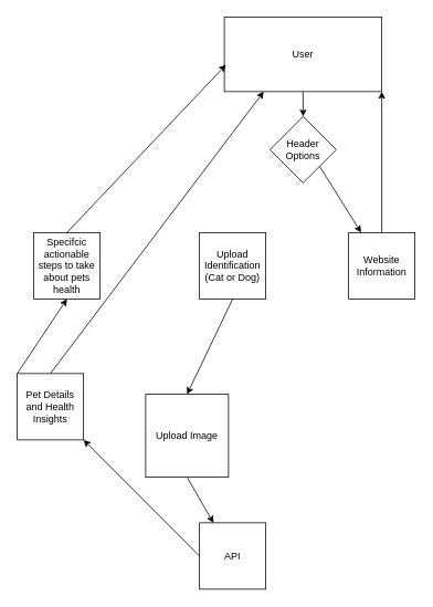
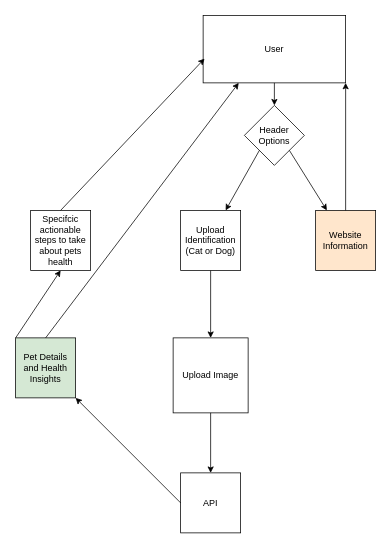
  <mxCell id="0" />
  <mxCell id="1" parent="0" />
- <mxCell id="2" value="Upload Image" style="whiteSpace=wrap;html=1;aspect=fixed;" vertex="1" parent="1"><mxGeometry x="175" y="475" width="100" height="100" as="geometry" /></mxCell>
+ <mxCell id="2" value="Upload Image" style="whiteSpace=wrap;html=1;aspect=fixed;" vertex="1" parent="1"><mxGeometry x="230" y="450" width="100" height="100" as="geometry" /></mxCell>
  <mxCell id="3" value="User" style="rounded=0;whiteSpace=wrap;html=1;" vertex="1" parent="1"><mxGeometry x="270" y="20" width="190" height="90" as="geometry" /></mxCell>
  <mxCell id="4" value="" style="endArrow=classic;html=1;rounded=0;entryX=0.5;entryY=0;entryDx=0;entryDy=0;exitX=0.5;exitY=1;exitDx=0;exitDy=0;" edge="1" parent="1" source="15" target="2"><mxGeometry width="50" height="50" relative="1" as="geometry"><mxPoint x="310" y="350" as="sourcePoint" /><mxPoint x="560" y="380" as="targetPoint" /><Array as="points" /></mxGeometry></mxCell>
  <mxCell id="5" value="API" style="whiteSpace=wrap;html=1;aspect=fixed;" vertex="1" parent="1"><mxGeometry x="240" y="630" width="80" height="80" as="geometry" /></mxCell>
  <mxCell id="6" value="" style="endArrow=classic;html=1;rounded=0;exitX=0.5;exitY=1;exitDx=0;exitDy=0;" edge="1" parent="1" source="2" target="5"><mxGeometry width="50" height="50" relative="1" as="geometry"><mxPoint x="510" y="720" as="sourcePoint" /><mxPoint x="560" y="670" as="targetPoint" /></mxGeometry></mxCell>
- <mxCell id="7" value="Pet Details and Health Insights" style="whiteSpace=wrap;html=1;aspect=fixed;" vertex="1" parent="1"><mxGeometry x="20" y="450" width="80" height="80" as="geometry" /></mxCell>
+ <mxCell id="7" value="Pet Details and Health Insights" style="whiteSpace=wrap;html=1;aspect=fixed;fillColor=#d5e8d4;" vertex="1" parent="1"><mxGeometry x="20" y="450" width="80" height="80" as="geometry" /></mxCell>
  <mxCell id="8" value="" style="endArrow=classic;html=1;rounded=0;exitX=0;exitY=0.5;exitDx=0;exitDy=0;" edge="1" parent="1" source="5" target="7"><mxGeometry width="50" height="50" relative="1" as="geometry"><mxPoint x="240" y="450" as="sourcePoint" /><mxPoint x="560" y="670" as="targetPoint" /></mxGeometry></mxCell>
  <mxCell id="9" value="" style="endArrow=classic;html=1;rounded=0;exitX=0.5;exitY=0;exitDx=0;exitDy=0;entryX=0.25;entryY=1;entryDx=0;entryDy=0;" edge="1" parent="1" source="7" target="3"><mxGeometry width="50" height="50" relative="1" as="geometry"><mxPoint x="510" y="720" as="sourcePoint" /><mxPoint x="560" y="670" as="targetPoint" /></mxGeometry></mxCell>
  <mxCell id="10" value="" style="endArrow=classic;html=1;rounded=0;exitX=0.5;exitY=1;exitDx=0;exitDy=0;entryX=0.5;entryY=0;entryDx=0;entryDy=0;" edge="1" parent="1" source="3" target="11"><mxGeometry width="50" height="50" relative="1" as="geometry"><mxPoint x="510" y="520" as="sourcePoint" /><mxPoint x="500" y="306.187" as="targetPoint" /></mxGeometry></mxCell>
  <mxCell id="11" value="Header Options" style="rhombus;whiteSpace=wrap;html=1;aspect=fixed;" vertex="1" parent="1"><mxGeometry x="325" y="140" width="80" height="80" as="geometry" /></mxCell>
- <mxCell id="12" value="Website Information" style="whiteSpace=wrap;html=1;aspect=fixed;" vertex="1" parent="1"><mxGeometry x="420" y="280" width="80" height="80" as="geometry" /></mxCell>
+ <mxCell id="12" value="Website Information" style="whiteSpace=wrap;html=1;aspect=fixed;fillColor=#ffe6cc;" vertex="1" parent="1"><mxGeometry x="420" y="280" width="80" height="80" as="geometry" /></mxCell>
  <mxCell id="13" value="" style="endArrow=classic;html=1;rounded=0;exitX=1;exitY=1;exitDx=0;exitDy=0;" edge="1" parent="1" source="11" target="12"><mxGeometry width="50" height="50" relative="1" as="geometry"><mxPoint x="510" y="520" as="sourcePoint" /><mxPoint x="560" y="470" as="targetPoint" /></mxGeometry></mxCell>
  <mxCell id="14" value="" style="endArrow=classic;html=1;rounded=0;entryX=1;entryY=1;entryDx=0;entryDy=0;" edge="1" parent="1" source="12" target="3"><mxGeometry width="50" height="50" relative="1" as="geometry"><mxPoint x="560" y="360" as="sourcePoint" /><mxPoint x="560" y="310" as="targetPoint" /></mxGeometry></mxCell>
  <mxCell id="15" value="Upload Identification (Cat or Dog)" style="whiteSpace=wrap;html=1;aspect=fixed;" vertex="1" parent="1"><mxGeometry x="240" y="280" width="80" height="80" as="geometry" /></mxCell>
+ <mxCell id="16" value="" style="endArrow=classic;html=1;rounded=0;exitX=0;exitY=1;exitDx=0;exitDy=0;entryX=0.75;entryY=0;entryDx=0;entryDy=0;" edge="1" parent="1" source="11" target="15"><mxGeometry width="50" height="50" relative="1" as="geometry"><mxPoint x="630" y="450" as="sourcePoint" /><mxPoint x="680" y="400" as="targetPoint" /></mxGeometry></mxCell>
  <mxCell id="17" value="" style="endArrow=classic;html=1;rounded=0;exitX=0;exitY=0;exitDx=0;exitDy=0;entryX=0.5;entryY=1;entryDx=0;entryDy=0;" edge="1" parent="1" source="7" target="18"><mxGeometry width="50" height="50" relative="1" as="geometry"><mxPoint x="30" y="380" as="sourcePoint" /><mxPoint x="117.143" y="440" as="targetPoint" /></mxGeometry></mxCell>
  <mxCell id="18" value="Specifcic actionable steps to take about pets health" style="whiteSpace=wrap;html=1;aspect=fixed;" vertex="1" parent="1"><mxGeometry x="40" y="280" width="80" height="80" as="geometry" /></mxCell>
  <mxCell id="19" value="" style="endArrow=classic;html=1;rounded=0;entryX=0.01;entryY=0.641;entryDx=0;entryDy=0;entryPerimeter=0;exitX=0.5;exitY=0;exitDx=0;exitDy=0;" edge="1" parent="1" target="3" source="18"><mxGeometry width="50" height="50" relative="1" as="geometry"><mxPoint x="70" y="250" as="sourcePoint" /><mxPoint x="120" y="200" as="targetPoint" /></mxGeometry></mxCell>
